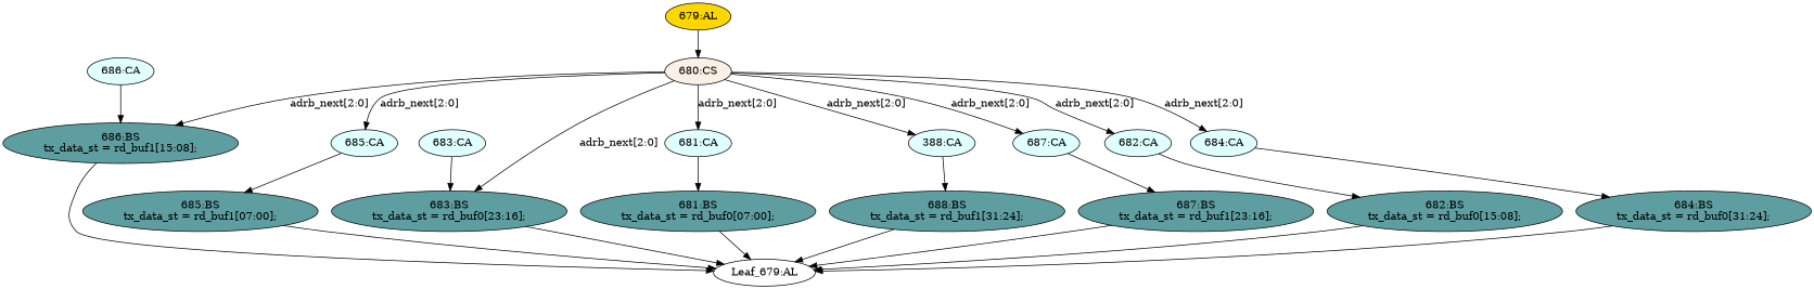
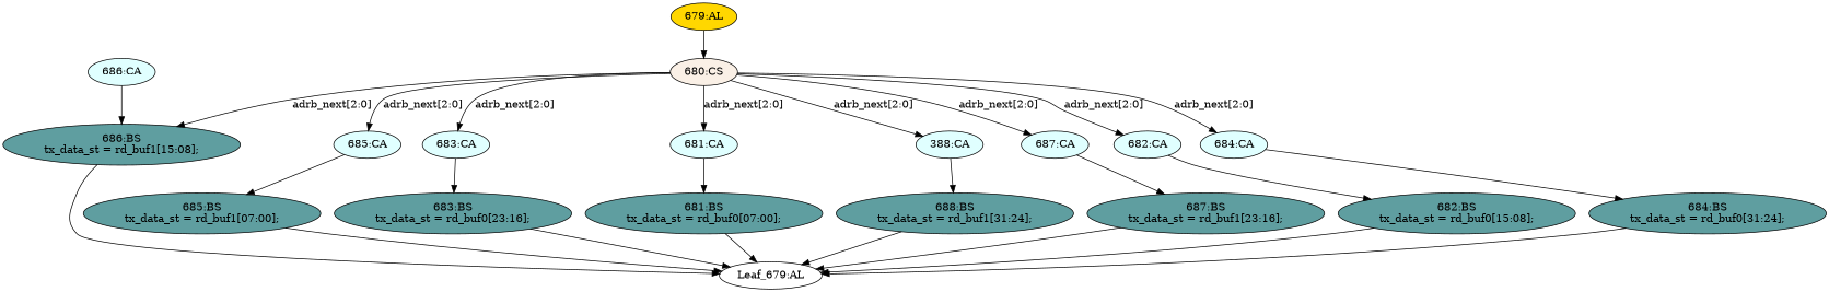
  strict digraph {
    node [fillcolor=lightcyan statements="[]" style=filled typ=Case]
    edge [cond="[]" lineno=None]
    n1 [ast="<pyverilog.vparser.ast.Case object at 0x7fa020e34b50>" label="685:CA"]
    n2 [ast="<pyverilog.vparser.ast.BlockingSubstitution object at 0x7fa020e34bd0>" fillcolor=cadetblue label="685:BS\ntx_data_st = rd_buf1[07:00];" statements="[<pyverilog.vparser.ast.BlockingSubstitution object at 0x7fa020e34bd0>]" typ=BlockingSubstitution]
    n3 [def_var="['tx_data_st']" label="Leaf_679:AL" fillcolor="" statements="" style="" typ=""]
    n4 [ast="<pyverilog.vparser.ast.Case object at 0x7fa020e34650>" label="683:CA"]
    n5 [ast="<pyverilog.vparser.ast.BlockingSubstitution object at 0x7fa020e346d0>" fillcolor=cadetblue label="683:BS\ntx_data_st = rd_buf0[23:16];" statements="[<pyverilog.vparser.ast.BlockingSubstitution object at 0x7fa020e346d0>]" typ=BlockingSubstitution]
    n6 [ast="<pyverilog.vparser.ast.Case object at 0x7fa020e34110>" label="681:CA"]
    n7 [ast="<pyverilog.vparser.ast.BlockingSubstitution object at 0x7fa020e34190>" fillcolor=cadetblue label="681:BS\ntx_data_st = rd_buf0[07:00];" statements="[<pyverilog.vparser.ast.BlockingSubstitution object at 0x7fa020e34190>]" typ=BlockingSubstitution]
    n8 [ast="<pyverilog.vparser.ast.Case object at 0x7fa020e3e350>" label="388:CA"]
    n9 [ast="<pyverilog.vparser.ast.BlockingSubstitution object at 0x7fa020e3e3d0>" fillcolor=cadetblue label="688:BS\ntx_data_st = rd_buf1[31:24];" statements="[<pyverilog.vparser.ast.BlockingSubstitution object at 0x7fa020e3e3d0>]" typ=BlockingSubstitution]
    n10 [ast="<pyverilog.vparser.ast.Always object at 0x7fa020e2fd50>" clk_sens=False fillcolor=gold label="679:AL" sens="['adrb_next', 'rd_buf0', 'rd_buf1']" typ=Always use_var="['adrb_next', 'rd_buf1', 'rd_buf0']"]
    n11 [ast="<pyverilog.vparser.ast.CaseStatement object at 0x7fa020e2ff50>" fillcolor=linen label="680:CS" typ=CaseStatement]
    n12 [ast="<pyverilog.vparser.ast.Case object at 0x7fa020e3e090>" label="687:CA"]
    n13 [ast="<pyverilog.vparser.ast.Case object at 0x7fa020e343d0>" label="682:CA"]
    n14 [ast="<pyverilog.vparser.ast.Case object at 0x7fa020e348d0>" label="684:CA"]
    n15 [ast="<pyverilog.vparser.ast.BlockingSubstitution object at 0x7fa020e34e50>" fillcolor=cadetblue label="686:BS\ntx_data_st = rd_buf1[15:08];" statements="[<pyverilog.vparser.ast.BlockingSubstitution object at 0x7fa020e34e50>]" typ=BlockingSubstitution]
    n16 [ast="<pyverilog.vparser.ast.BlockingSubstitution object at 0x7fa020e3e110>" fillcolor=cadetblue label="687:BS\ntx_data_st = rd_buf1[23:16];" statements="[<pyverilog.vparser.ast.BlockingSubstitution object at 0x7fa020e3e110>]" typ=BlockingSubstitution]
    n17 [ast="<pyverilog.vparser.ast.Case object at 0x7fa020e34dd0>" label="686:CA"]
    n18 [ast="<pyverilog.vparser.ast.BlockingSubstitution object at 0x7fa020e34450>" fillcolor=cadetblue label="682:BS\ntx_data_st = rd_buf0[15:08];" statements="[<pyverilog.vparser.ast.BlockingSubstitution object at 0x7fa020e34450>]" typ=BlockingSubstitution]
    n19 [ast="<pyverilog.vparser.ast.BlockingSubstitution object at 0x7fa020e34950>" fillcolor=cadetblue label="684:BS\ntx_data_st = rd_buf0[31:24];" statements="[<pyverilog.vparser.ast.BlockingSubstitution object at 0x7fa020e34950>]" typ=BlockingSubstitution]
    n1 -> n2
    n2 -> n3
    n4 -> n5
    n5 -> n3
    n6 -> n7
    n7 -> n3
    n8 -> n9
    n9 -> n3
    n10 -> n11
    n11 -> n1 [cond="['adrb_next']" label="adrb_next[2:0]" lineno=680]
-   n11 -> n5 [cond="['adrb_next']" label="adrb_next[2:0]" lineno=680]
+   n11 -> n4 [cond="['adrb_next']" label="adrb_next[2:0]" lineno=680]
    n11 -> n6 [cond="['adrb_next']" label="adrb_next[2:0]" lineno=680]
    n11 -> n8 [cond="['adrb_next']" label="adrb_next[2:0]" lineno=680]
    n11 -> n12 [cond="['adrb_next']" label="adrb_next[2:0]" lineno=680]
    n11 -> n13 [cond="['adrb_next']" label="adrb_next[2:0]" lineno=680]
    n11 -> n14 [cond="['adrb_next']" label="adrb_next[2:0]" lineno=680]
    n11 -> n15 [cond="['adrb_next']" label="adrb_next[2:0]" lineno=680]
    n12 -> n16
    n13 -> n18
    n14 -> n19
    n15 -> n3
    n16 -> n3
    n17 -> n15
    n18 -> n3
    n19 -> n3
  }
